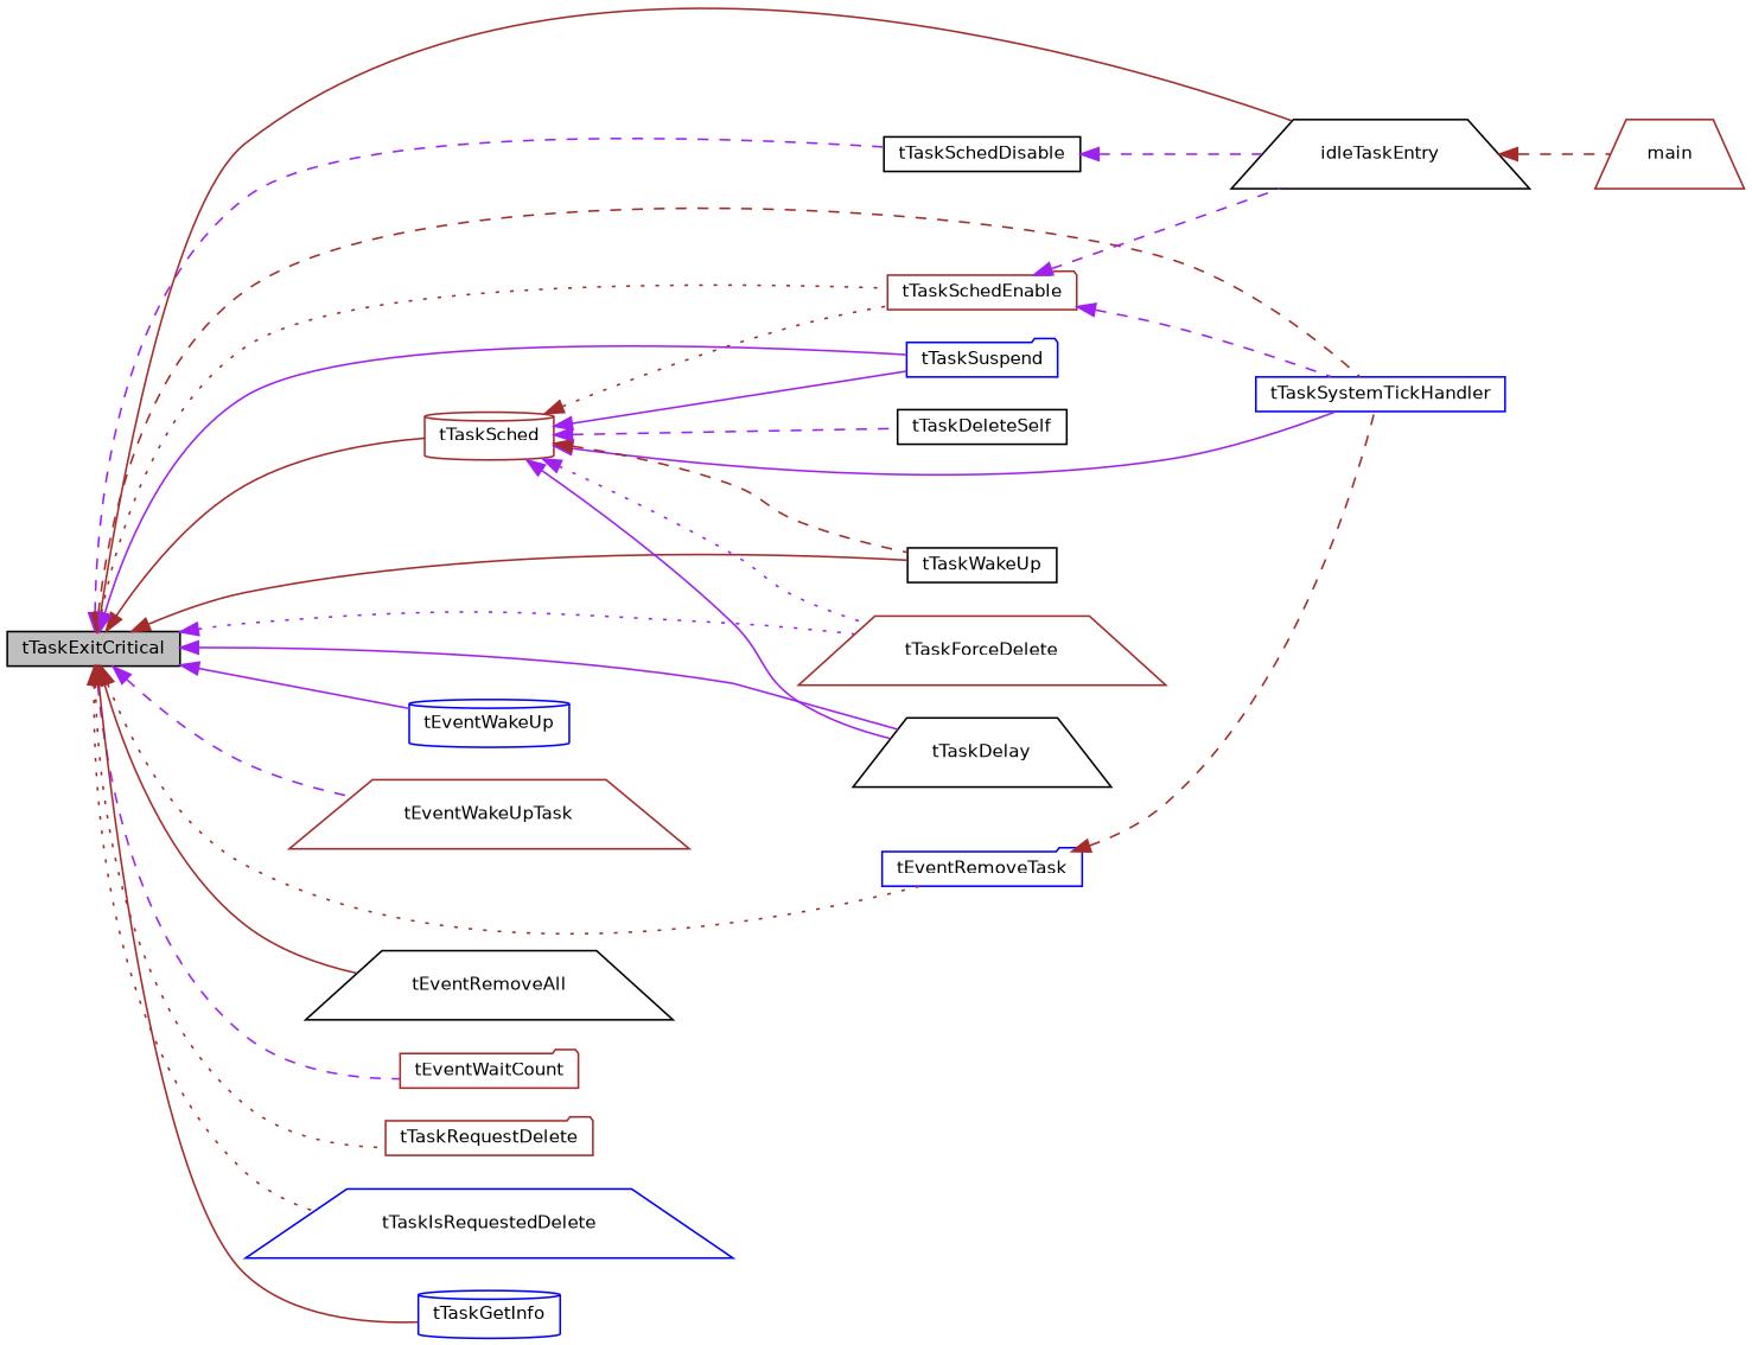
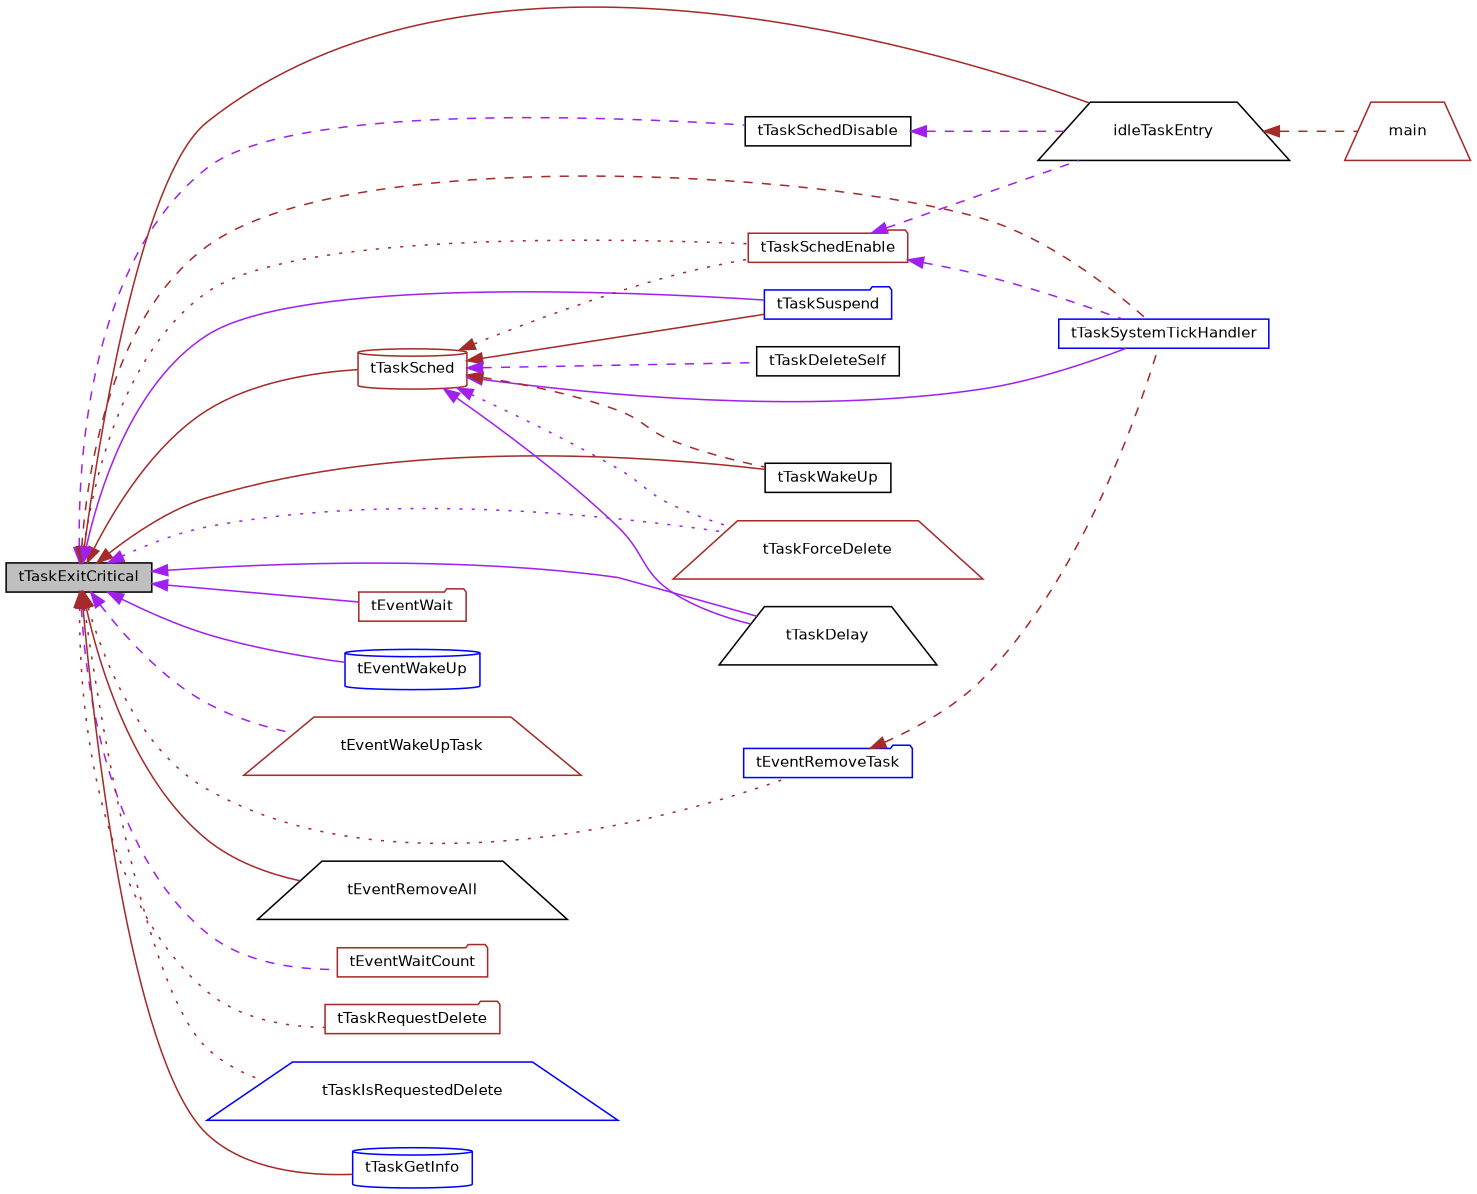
  digraph {
    rankdir=LR
    node [color=brown fillcolor=white fontname=Helvetica fontsize=10 shape=trapezium style=filled]
    edge [color=purple dir=back fontname=Helvetica fontsize=10 labelfontname=Helvetica labelfontsize=10 style=solid]
    n1 [color=black fillcolor=grey75 fontcolor=black height=0.2 label=tTaskExitCritical shape=box width=0.4]
    n2 [color=black height=0.2 label=tTaskSchedDisable shape=box width=0.4]
    n3 [color=black height=0.2 label=idleTaskEntry width=0.4]
    n4 [height=0.2 label=tTaskSchedEnable shape=folder width=0.4]
    n5 [color=blue height=0.2 label=tTaskSystemTickHandler shape=box width=0.4]
    n6 [height=0.2 label=tTaskSched shape=cylinder width=0.4]
    n7 [color=blue height=0.2 label=tTaskSuspend shape=folder width=0.4]
    n8 [color=black height=0.2 label=tTaskWakeUp shape=box width=0.4]
    n9 [height=0.2 label=tTaskForceDelete width=0.4]
    n10 [color=black height=0.2 label=tTaskDelay width=0.4]
+   n11 [height=0.2 label=tEventWait shape=folder width=0.4]
    n12 [color=blue height=0.2 label=tEventWakeUp shape=cylinder width=0.4]
    n13 [height=0.2 label=tEventWakeUpTask width=0.4]
    n14 [color=blue height=0.2 label=tEventRemoveTask shape=folder width=0.4]
    n15 [color=black height=0.2 label=tEventRemoveAll width=0.4]
    n16 [height=0.2 label=tEventWaitCount shape=folder width=0.4]
    n17 [height=0.2 label=tTaskRequestDelete shape=folder width=0.4]
    n18 [color=blue height=0.2 label=tTaskIsRequestedDelete width=0.4]
    n19 [color=blue height=0.2 label=tTaskGetInfo shape=cylinder width=0.4]
    n20 [height=0.2 label=main width=0.4]
    n21 [color=black height=0.2 label=tTaskDeleteSelf shape=box width=0.4]
    n1 -> n2 [style=dashed]
    n1 -> n3 [color=brown]
    n1 -> n4 [color=brown style=dotted]
    n1 -> n5 [color=brown style=dashed]
    n1 -> n6 [color=brown]
    n1 -> n7
    n1 -> n8 [color=brown]
    n1 -> n9 [style=dotted]
    n1 -> n10
+   n1 -> n11
    n1 -> n12
    n1 -> n13 [style=dashed]
    n1 -> n14 [color=brown style=dotted]
    n1 -> n15 [color=brown]
    n1 -> n16 [style=dashed]
    n1 -> n17 [color=brown style=dotted]
    n1 -> n18 [color=brown style=dotted]
    n1 -> n19 [color=brown]
    n2 -> n3 [style=dashed]
    n3 -> n20 [color=brown style=dashed]
    n4 -> n3 [style=dashed]
    n4 -> n5 [style=dashed]
    n6 -> n4 [color=brown style=dotted]
    n6 -> n5
-   n6 -> n7
+   n6 -> n7 [color=brown]
    n6 -> n8 [color=brown style=dashed]
    n6 -> n9 [style=dotted]
    n6 -> n10
    n6 -> n21 [style=dashed]
    n14 -> n5 [color=brown style=dashed]
  }
